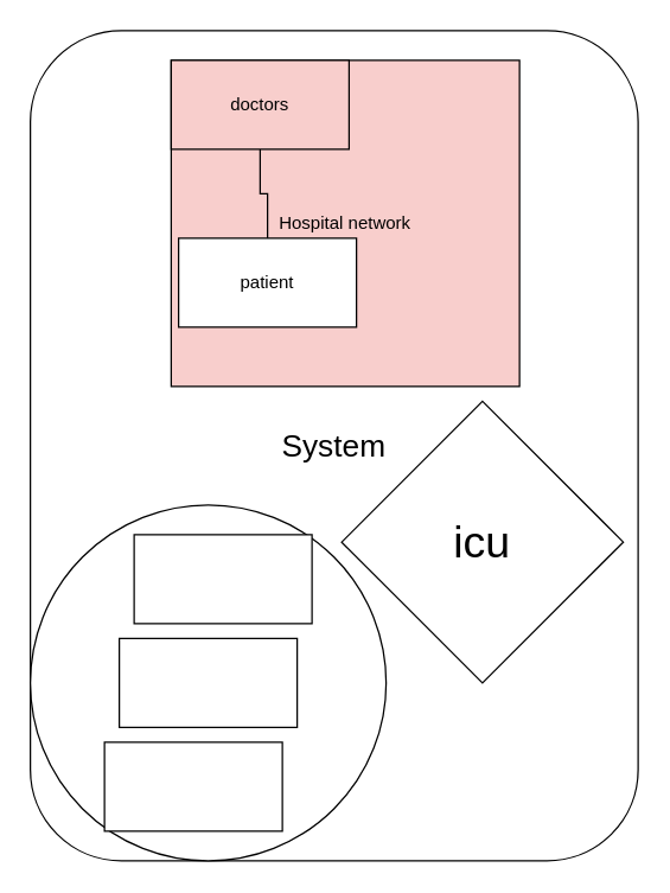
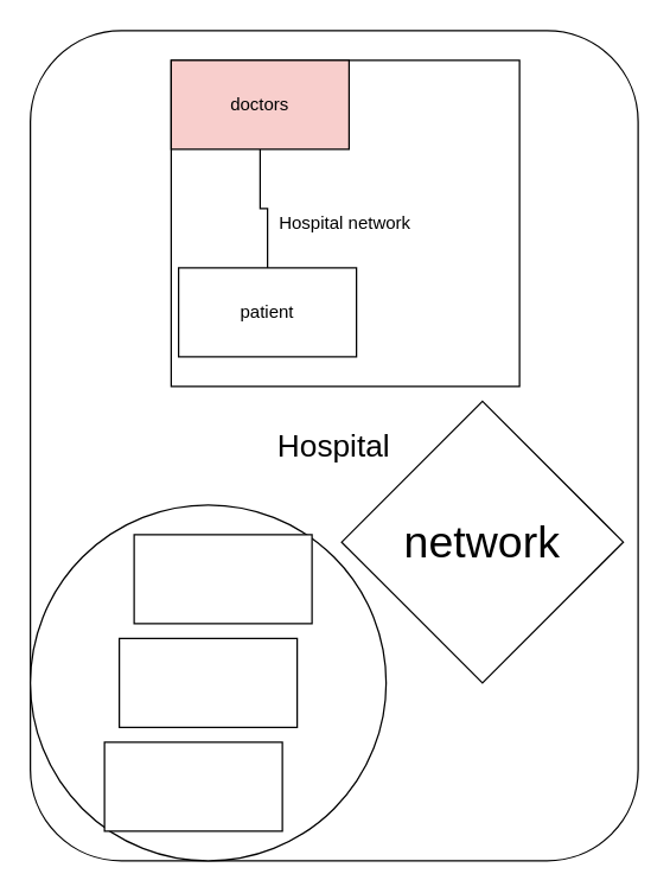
  <mxCell id="0" />
  <mxCell id="1" parent="0" />
- <mxCell id="2" value="&lt;font style=&quot;font-size: 21px&quot;&gt;System&lt;/font&gt;" style="rounded=1;whiteSpace=wrap;html=1;" vertex="1" parent="1"><mxGeometry x="20" y="20" width="410" height="560" as="geometry" /></mxCell>
- <mxCell id="3" value="Hospital network" style="rounded=0;whiteSpace=wrap;html=1;fillColor=#f8cecc;" vertex="1" parent="1"><mxGeometry x="115" y="40" width="235" height="220" as="geometry" /></mxCell>
+ <mxCell id="2" value="&lt;font style=&quot;font-size: 21px&quot;&gt;Hospital&lt;/font&gt;" style="rounded=1;whiteSpace=wrap;html=1;" vertex="1" parent="1"><mxGeometry x="20" y="20" width="410" height="560" as="geometry" /></mxCell>
+ <mxCell id="3" value="Hospital network" style="rounded=0;whiteSpace=wrap;html=1;" vertex="1" parent="1"><mxGeometry x="115" y="40" width="235" height="220" as="geometry" /></mxCell>
  <mxCell id="4" style="edgeStyle=orthogonalEdgeStyle;rounded=0;orthogonalLoop=1;jettySize=auto;html=1;endArrow=none;" edge="1" parent="1" source="5" target="6"><mxGeometry relative="1" as="geometry" /></mxCell>
  <mxCell id="5" value="doctors" style="rounded=0;whiteSpace=wrap;html=1;fillColor=#f8cecc;" vertex="1" parent="1"><mxGeometry x="115" y="40" width="120" height="60" as="geometry" /></mxCell>
- <mxCell id="6" value="patient" style="rounded=0;whiteSpace=wrap;html=1;" vertex="1" parent="1"><mxGeometry x="120" y="160" width="120" height="60" as="geometry" /></mxCell>
+ <mxCell id="6" value="patient" style="rounded=0;whiteSpace=wrap;html=1;" vertex="1" parent="1"><mxGeometry x="120" y="180" width="120" height="60" as="geometry" /></mxCell>
  <mxCell id="7" value="" style="ellipse;whiteSpace=wrap;html=1;aspect=fixed;" vertex="1" parent="1"><mxGeometry x="20" y="340" width="240" height="240" as="geometry" /></mxCell>
  <mxCell id="8" value="" style="rounded=0;whiteSpace=wrap;html=1;" vertex="1" parent="1"><mxGeometry x="90" y="360" width="120" height="60" as="geometry" /></mxCell>
  <mxCell id="9" value="" style="rounded=0;whiteSpace=wrap;html=1;" vertex="1" parent="1"><mxGeometry x="80" y="430" width="120" height="60" as="geometry" /></mxCell>
  <mxCell id="10" value="" style="rounded=0;whiteSpace=wrap;html=1;" vertex="1" parent="1"><mxGeometry x="70" y="500" width="120" height="60" as="geometry" /></mxCell>
- <mxCell id="11" value="&lt;font style=&quot;font-size: 30px&quot;&gt;icu&lt;/font&gt;" style="rhombus;whiteSpace=wrap;html=1;" vertex="1" parent="1"><mxGeometry x="230" y="270" width="190" height="190" as="geometry" /></mxCell>
+ <mxCell id="11" value="&lt;font style=&quot;font-size: 30px&quot;&gt;network&lt;/font&gt;" style="rhombus;whiteSpace=wrap;html=1;" vertex="1" parent="1"><mxGeometry x="230" y="270" width="190" height="190" as="geometry" /></mxCell>
